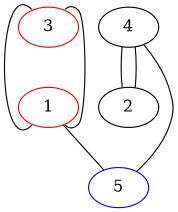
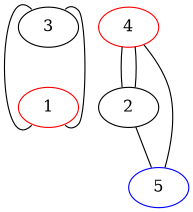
  graph {
-   3 [color=red]
-   4
+   3 [color=black]
+   4 [color=red]
    1 [color=red]
    2
    5 [color=blue]
    subgraph sub_1 {
      rank=same
      3
      4
    }
    subgraph sub_2 {
      rank=same
      1
      2
    }
    4 -- 2
    1 -- 3 [headport=ne tailport=se]
    1 -- 3 [headport=nw tailport=sw]
-   1 -- 5
+   2 -- 5
    2 -- 4
    5 -- 4
  }
